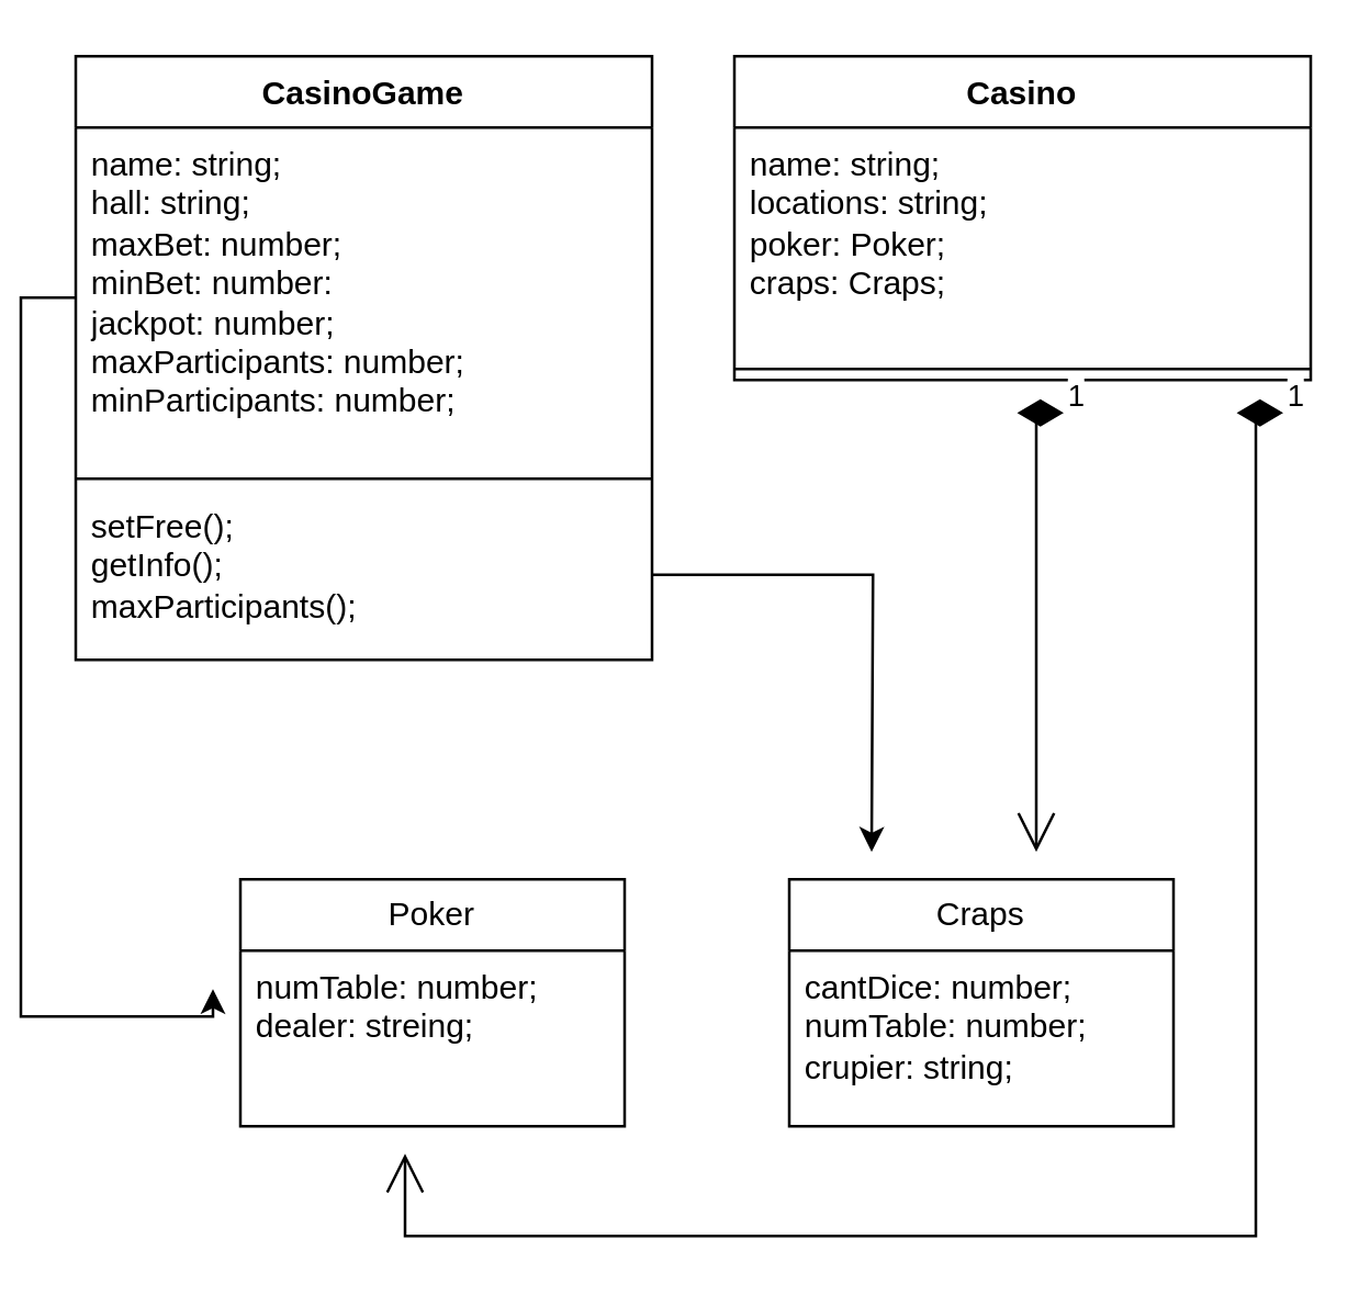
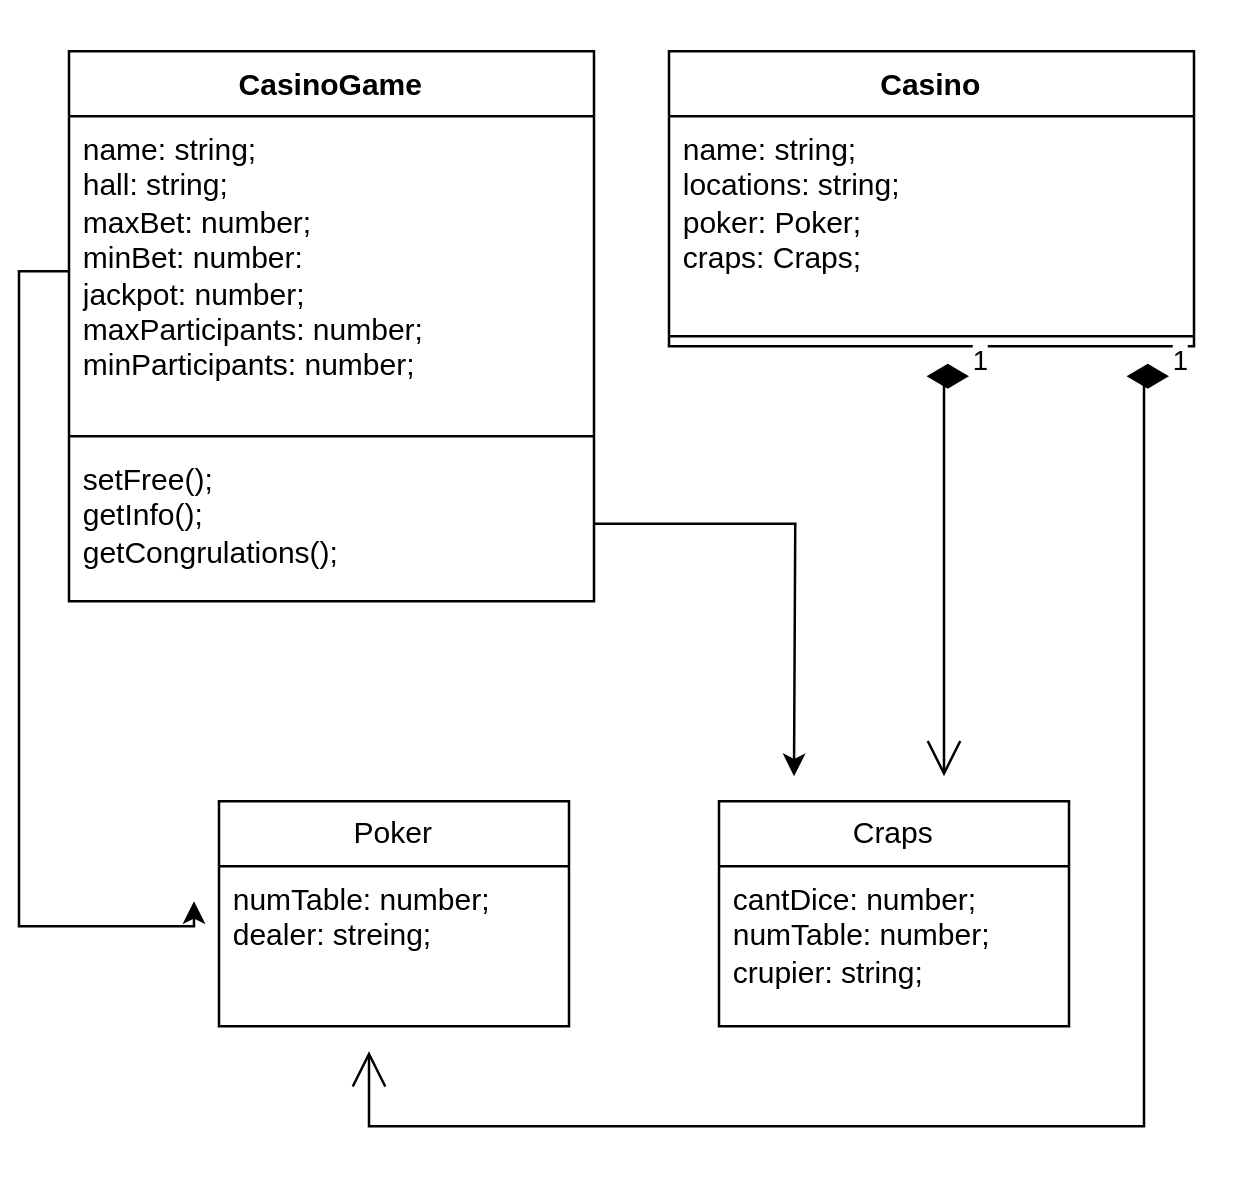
  <mxCell id="0" />
  <mxCell id="1" parent="0" />
  <mxCell id="2" value="CasinoGame" style="swimlane;fontStyle=1;align=center;verticalAlign=top;childLayout=stackLayout;horizontal=1;startSize=26;horizontalStack=0;resizeParent=1;resizeParentMax=0;resizeLast=0;collapsible=1;marginBottom=0;whiteSpace=wrap;html=1;" vertex="1" parent="1"><mxGeometry x="20" y="20" width="210" height="220" as="geometry" /></mxCell>
  <mxCell id="3" style="edgeStyle=orthogonalEdgeStyle;rounded=0;orthogonalLoop=1;jettySize=auto;html=1;" edge="1" parent="2" source="4"><mxGeometry relative="1" as="geometry"><mxPoint x="50" y="340" as="targetPoint" /><Array as="points"><mxPoint x="-20" y="88" /><mxPoint x="-20" y="350" /><mxPoint x="50" y="350" /></Array></mxGeometry></mxCell>
  <mxCell id="4" value="name: string;&lt;br&gt;hall: string;&lt;br&gt;maxBet: number;&lt;br&gt;minBet: number:&lt;br&gt;jackpot: number;&lt;br&gt;maxParticipants: number;&lt;br&gt;minParticipants: number;" style="text;strokeColor=none;fillColor=none;align=left;verticalAlign=top;spacingLeft=4;spacingRight=4;overflow=hidden;rotatable=0;points=[[0,0.5],[1,0.5]];portConstraint=eastwest;whiteSpace=wrap;html=1;" vertex="1" parent="2"><mxGeometry y="26" width="210" height="124" as="geometry" /></mxCell>
  <mxCell id="5" value="" style="line;strokeWidth=1;fillColor=none;align=left;verticalAlign=middle;spacingTop=-1;spacingLeft=3;spacingRight=3;rotatable=0;labelPosition=right;points=[];portConstraint=eastwest;strokeColor=inherit;" vertex="1" parent="2"><mxGeometry y="150" width="210" height="8" as="geometry" /></mxCell>
  <mxCell id="6" style="edgeStyle=orthogonalEdgeStyle;rounded=0;orthogonalLoop=1;jettySize=auto;html=1;" edge="1" parent="2" source="7"><mxGeometry relative="1" as="geometry"><mxPoint x="290" y="290" as="targetPoint" /></mxGeometry></mxCell>
- <mxCell id="7" value="setFree();&lt;br&gt;getInfo();&lt;br&gt;maxParticipants();" style="text;strokeColor=none;fillColor=none;align=left;verticalAlign=top;spacingLeft=4;spacingRight=4;overflow=hidden;rotatable=0;points=[[0,0.5],[1,0.5]];portConstraint=eastwest;whiteSpace=wrap;html=1;" vertex="1" parent="2"><mxGeometry y="158" width="210" height="62" as="geometry" /></mxCell>
+ <mxCell id="7" value="setFree();&lt;br&gt;getInfo();&lt;br&gt;getCongrulations();" style="text;strokeColor=none;fillColor=none;align=left;verticalAlign=top;spacingLeft=4;spacingRight=4;overflow=hidden;rotatable=0;points=[[0,0.5],[1,0.5]];portConstraint=eastwest;whiteSpace=wrap;html=1;" vertex="1" parent="2"><mxGeometry y="158" width="210" height="62" as="geometry" /></mxCell>
  <mxCell id="8" value="Casino" style="swimlane;fontStyle=1;align=center;verticalAlign=top;childLayout=stackLayout;horizontal=1;startSize=26;horizontalStack=0;resizeParent=1;resizeParentMax=0;resizeLast=0;collapsible=1;marginBottom=0;whiteSpace=wrap;html=1;" vertex="1" parent="1"><mxGeometry x="260" y="20" width="210" height="118" as="geometry" /></mxCell>
  <mxCell id="9" value="name: string;&lt;br&gt;locations: string;&lt;br&gt;poker: Poker;&lt;br&gt;craps: Craps;&amp;nbsp;" style="text;strokeColor=none;fillColor=none;align=left;verticalAlign=top;spacingLeft=4;spacingRight=4;overflow=hidden;rotatable=0;points=[[0,0.5],[1,0.5]];portConstraint=eastwest;whiteSpace=wrap;html=1;" vertex="1" parent="8"><mxGeometry y="26" width="210" height="84" as="geometry" /></mxCell>
  <mxCell id="10" value="" style="line;strokeWidth=1;fillColor=none;align=left;verticalAlign=middle;spacingTop=-1;spacingLeft=3;spacingRight=3;rotatable=0;labelPosition=right;points=[];portConstraint=eastwest;strokeColor=inherit;" vertex="1" parent="8"><mxGeometry y="110" width="210" height="8" as="geometry" /></mxCell>
  <mxCell id="11" value="Poker" style="swimlane;fontStyle=0;childLayout=stackLayout;horizontal=1;startSize=26;fillColor=none;horizontalStack=0;resizeParent=1;resizeParentMax=0;resizeLast=0;collapsible=1;marginBottom=0;whiteSpace=wrap;html=1;" vertex="1" parent="1"><mxGeometry x="80" y="320" width="140" height="90" as="geometry" /></mxCell>
  <mxCell id="12" value="numTable: number;&lt;br&gt;dealer: streing;" style="text;strokeColor=none;fillColor=none;align=left;verticalAlign=top;spacingLeft=4;spacingRight=4;overflow=hidden;rotatable=0;points=[[0,0.5],[1,0.5]];portConstraint=eastwest;whiteSpace=wrap;html=1;" vertex="1" parent="11"><mxGeometry y="26" width="140" height="64" as="geometry" /></mxCell>
  <mxCell id="13" value="Craps" style="swimlane;fontStyle=0;childLayout=stackLayout;horizontal=1;startSize=26;fillColor=none;horizontalStack=0;resizeParent=1;resizeParentMax=0;resizeLast=0;collapsible=1;marginBottom=0;whiteSpace=wrap;html=1;" vertex="1" parent="1"><mxGeometry x="280" y="320" width="140" height="90" as="geometry" /></mxCell>
  <mxCell id="14" value="cantDice: number;&lt;br&gt;numTable: number;&lt;br&gt;crupier: string;" style="text;strokeColor=none;fillColor=none;align=left;verticalAlign=top;spacingLeft=4;spacingRight=4;overflow=hidden;rotatable=0;points=[[0,0.5],[1,0.5]];portConstraint=eastwest;whiteSpace=wrap;html=1;" vertex="1" parent="13"><mxGeometry y="26" width="140" height="64" as="geometry" /></mxCell>
  <mxCell id="15" value="1" style="endArrow=open;html=1;endSize=12;startArrow=diamondThin;startSize=14;startFill=1;edgeStyle=orthogonalEdgeStyle;align=left;verticalAlign=bottom;rounded=0;" edge="1" parent="1"><mxGeometry x="-1" y="3" relative="1" as="geometry"><mxPoint x="380" y="150" as="sourcePoint" /><mxPoint x="370" y="310" as="targetPoint" /><Array as="points"><mxPoint x="370" y="150" /><mxPoint x="370" y="300" /></Array></mxGeometry></mxCell>
  <mxCell id="16" value="1" style="endArrow=open;html=1;endSize=12;startArrow=diamondThin;startSize=14;startFill=1;edgeStyle=orthogonalEdgeStyle;align=left;verticalAlign=bottom;rounded=0;" edge="1" parent="1"><mxGeometry x="-1" y="3" relative="1" as="geometry"><mxPoint x="460" y="150" as="sourcePoint" /><mxPoint x="140" y="420" as="targetPoint" /><Array as="points"><mxPoint x="450" y="150" /><mxPoint x="450" y="450" /><mxPoint x="140" y="450" /></Array></mxGeometry></mxCell>
